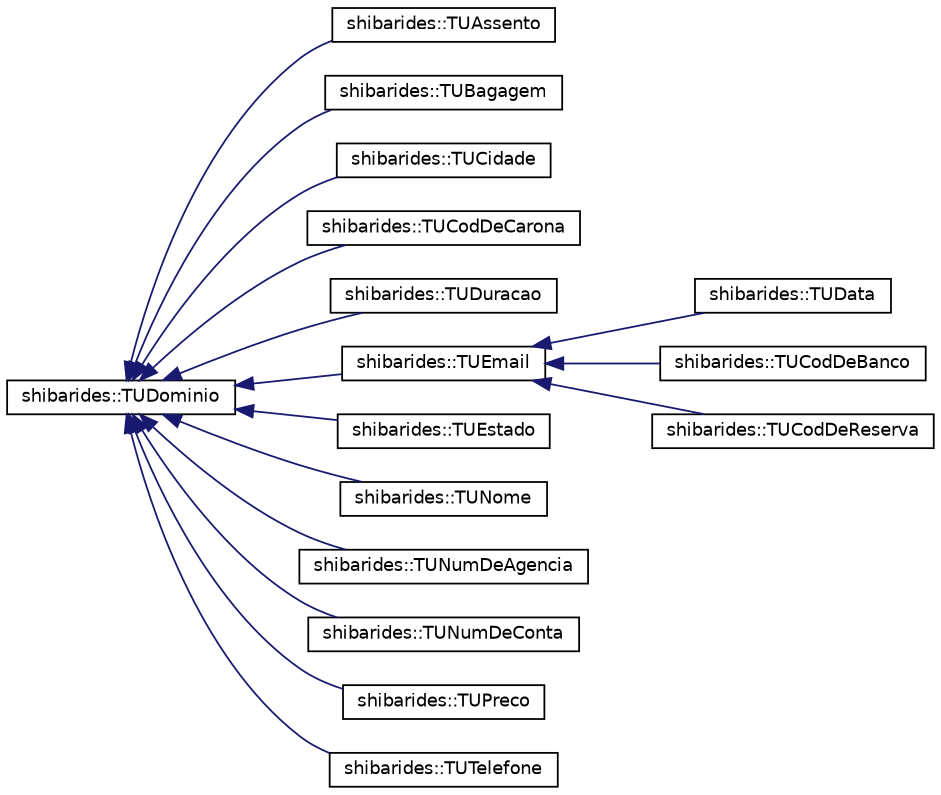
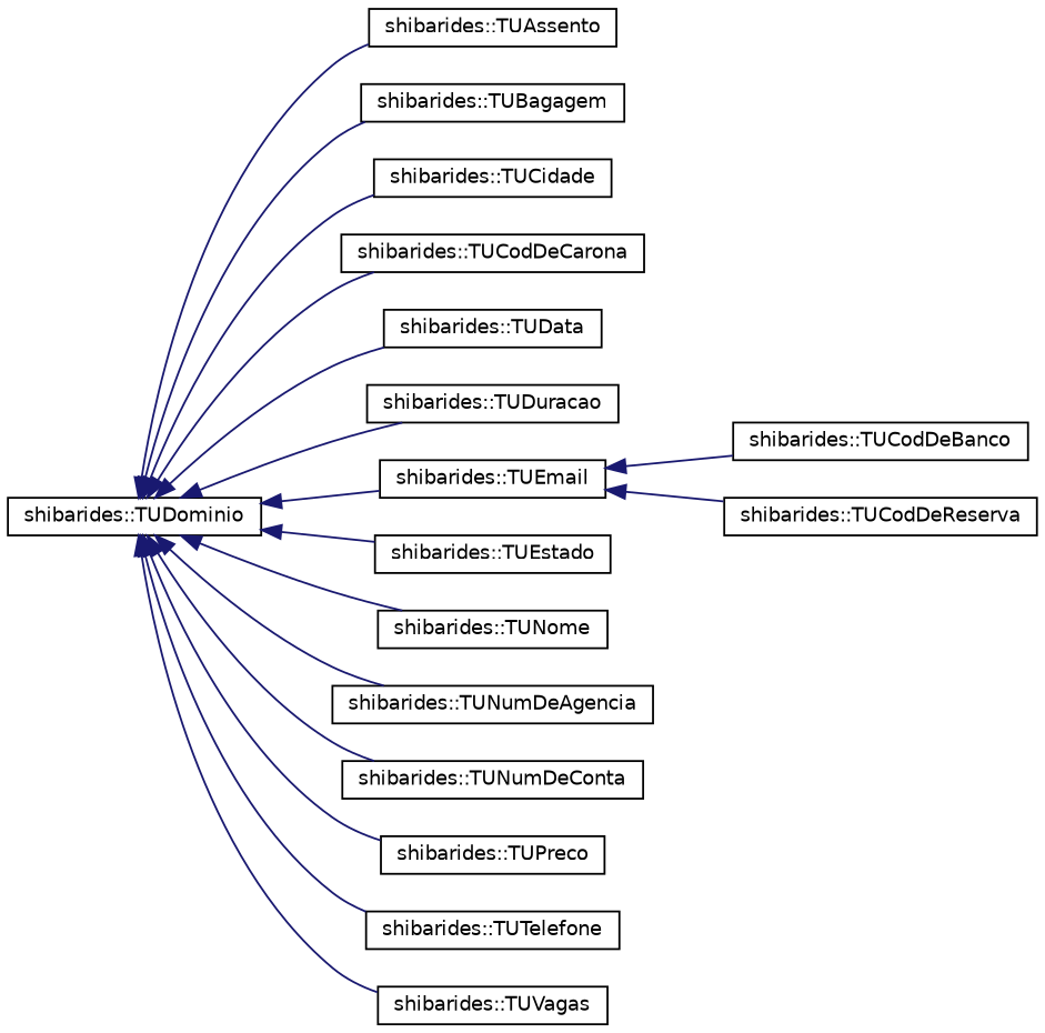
  digraph {
    rankdir=LR
    node [color=black fillcolor=white fontname=Helvetica fontsize=10 shape=record style=filled]
    edge [color=midnightblue dir=back fontname=Helvetica fontsize=10 labelfontname=Helvetica labelfontsize=10 style=solid]
    n1 [height=0.2 label="shibarides::TUDominio" width=0.4]
    n2 [height=0.2 label="shibarides::TUAssento" width=0.4]
    n3 [height=0.2 label="shibarides::TUBagagem" width=0.4]
    n4 [height=0.2 label="shibarides::TUCidade" width=0.4]
    n5 [height=0.2 label="shibarides::TUCodDeCarona" width=0.4]
    n6 [height=0.2 label="shibarides::TUData" width=0.4]
    n7 [height=0.2 label="shibarides::TUDuracao" width=0.4]
    n8 [height=0.2 label="shibarides::TUEmail" width=0.4]
    n9 [height=0.2 label="shibarides::TUEstado" width=0.4]
    n10 [height=0.2 label="shibarides::TUNome" width=0.4]
    n11 [height=0.2 label="shibarides::TUNumDeAgencia" width=0.4]
    n12 [height=0.2 label="shibarides::TUNumDeConta" width=0.4]
    n13 [height=0.2 label="shibarides::TUPreco" width=0.4]
    n14 [height=0.2 label="shibarides::TUTelefone" width=0.4]
+   n15 [height=0.2 label="shibarides::TUVagas" width=0.4]
    n16 [height=0.2 label="shibarides::TUCodDeBanco" width=0.4]
    n17 [height=0.2 label="shibarides::TUCodDeReserva" width=0.4]
    n1 -> n2
    n1 -> n3
    n1 -> n4
    n1 -> n5
-   n8 -> n6
+   n1 -> n6
    n1 -> n7
    n1 -> n8
    n1 -> n9
    n1 -> n10
    n1 -> n11
    n1 -> n12
    n1 -> n13
    n1 -> n14
+   n1 -> n15
    n8 -> n16
    n8 -> n17
  }
